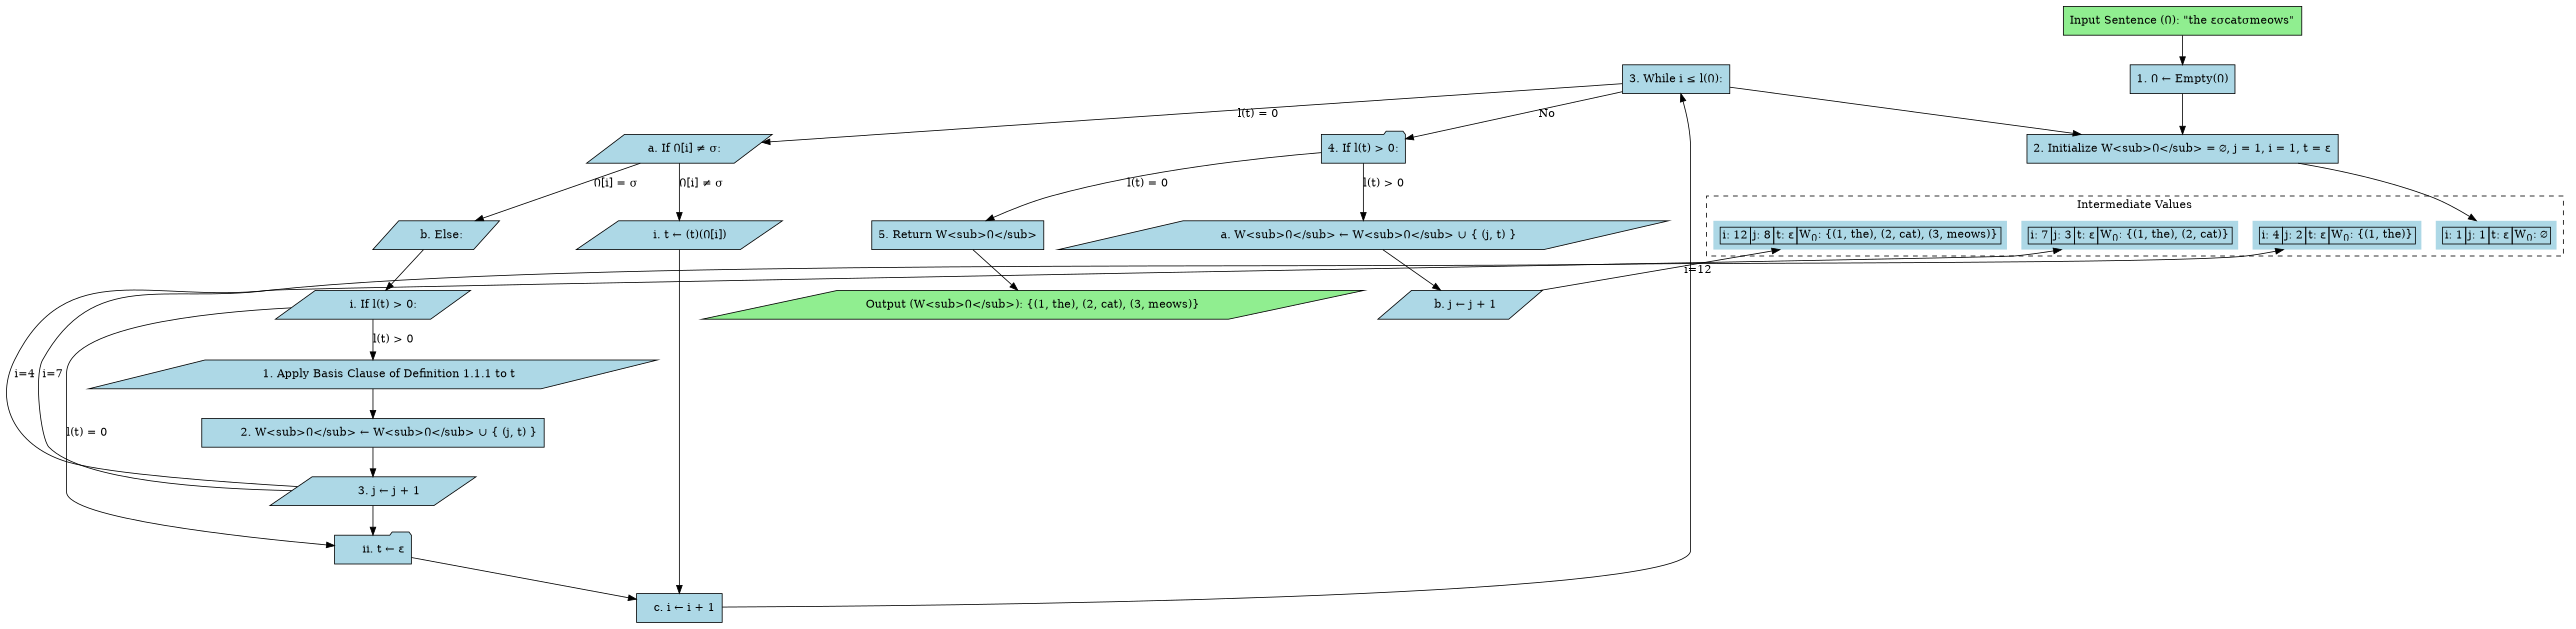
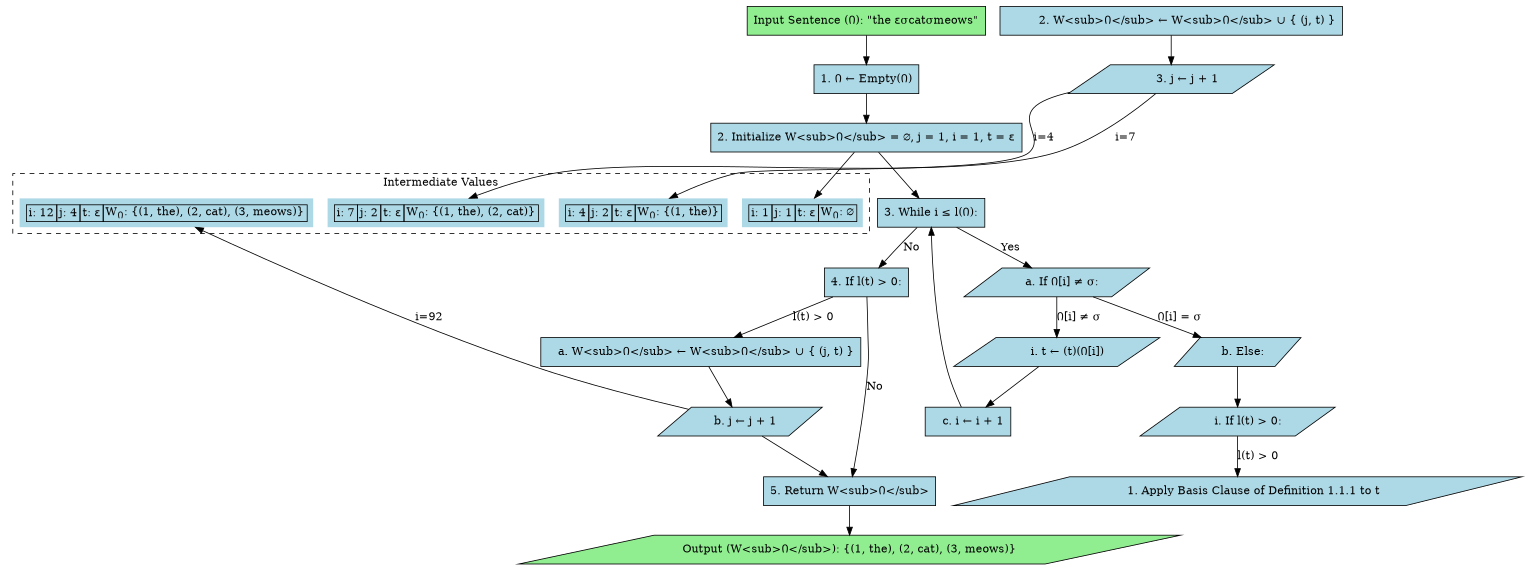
  digraph {
    rankdir=TB
    node [fillcolor=lightblue shape=parallelogram style=filled]
    n1 [label=<       <table border="0" cellborder="1" cellspacing="0">         <tr><td port="f0">i: 1</td><td port="f1">j: 1</td><td port="f2">t: &epsilon;</td><td port="f3">W<sub>&#7320;</sub>: &empty;</td></tr>       </table>     > shape=none]
    n2 [label=<       <table border="0" cellborder="1" cellspacing="0">         <tr><td port="f0">i: 4</td><td port="f1">j: 2</td><td port="f2">t: &epsilon;</td><td port="f3">W<sub>&#7320;</sub>: {(1, the)}</td></tr>       </table>     > shape=none]
-   n3 [label=<       <table border="0" cellborder="1" cellspacing="0">         <tr><td port="f0">i: 7</td><td port="f1">j: 3</td><td port="f2">t: &epsilon;</td><td port="f3">W<sub>&#7320;</sub>: {(1, the), (2, cat)}</td></tr>       </table>     > shape=none]
-   n4 [label=<       <table border="0" cellborder="1" cellspacing="0">         <tr><td port="f0">i: 12</td><td port="f1">j: 8</td><td port="f2">t: &epsilon;</td><td port="f3">W<sub>&#7320;</sub>: {(1, the), (2, cat), (3, meows)}</td></tr>       </table>     > shape=none]
+   n3 [label=<       <table border="0" cellborder="1" cellspacing="0">         <tr><td port="f0">i: 7</td><td port="f1">j: 2</td><td port="f2">t: &epsilon;</td><td port="f3">W<sub>&#7320;</sub>: {(1, the), (2, cat)}</td></tr>       </table>     > shape=none]
+   n4 [label=<       <table border="0" cellborder="1" cellspacing="0">         <tr><td port="f0">i: 12</td><td port="f1">j: 4</td><td port="f2">t: &epsilon;</td><td port="f3">W<sub>&#7320;</sub>: {(1, the), (2, cat), (3, meows)}</td></tr>       </table>     > shape=none]
    n5 [fillcolor=lightgreen label="Input Sentence (&#7320;): \"the &epsilon;&sigma;cat&sigma;meows\"" shape=box]
    n6 [label="1. &#7320; &larr; Empty(&#7320;)" shape=box]
    n7 [label="2. Initialize W<sub>&#7320;</sub> = &empty;, j = 1, i = 1, t = &epsilon;" shape=box]
    n8 [label="3. While i &le; l(&#7320;):" shape=box]
    n9 [label="&nbsp;&nbsp;&nbsp;a. If &#7320;[i] &ne; &sigma;:"]
-   n10 [label="4. If l(t) > 0:" shape=folder]
+   n10 [label="4. If l(t) > 0:" shape=box]
    n11 [label="&nbsp;&nbsp;&nbsp;&nbsp;&nbsp;&nbsp;i. t &larr; (t)(&#7320;[i])"]
    n12 [label="&nbsp;&nbsp;&nbsp;b. Else:"]
-   n13 [label="&nbsp;&nbsp;&nbsp;a. W<sub>&#7320;</sub> &larr; W<sub>&#7320;</sub> &cup; { (j, t) }"]
+   n13 [label="&nbsp;&nbsp;&nbsp;a. W<sub>&#7320;</sub> &larr; W<sub>&#7320;</sub> &cup; { (j, t) }" shape=box]
    n14 [label="5. Return W<sub>&#7320;</sub>" shape=box]
    n15 [label="&nbsp;&nbsp;&nbsp;c. i &larr; i + 1" shape=box]
    n16 [label="&nbsp;&nbsp;&nbsp;&nbsp;&nbsp;&nbsp;i. If l(t) > 0:"]
    n17 [label="&nbsp;&nbsp;&nbsp;&nbsp;&nbsp;&nbsp;&nbsp;&nbsp;&nbsp;1. Apply Basis Clause of Definition 1.1.1 to t"]
-   n18 [label="&nbsp;&nbsp;&nbsp;&nbsp;&nbsp;&nbsp;ii. t &larr; &epsilon;" shape=folder]
    n19 [label="&nbsp;&nbsp;&nbsp;&nbsp;&nbsp;&nbsp;&nbsp;&nbsp;&nbsp;2. W<sub>&#7320;</sub> &larr; W<sub>&#7320;</sub> &cup; { (j, t) }" shape=box]
    n20 [label="&nbsp;&nbsp;&nbsp;&nbsp;&nbsp;&nbsp;&nbsp;&nbsp;&nbsp;3. j &larr; j + 1"]
    n21 [label="&nbsp;&nbsp;&nbsp;b. j &larr; j + 1"]
    n22 [fillcolor=lightgreen label="Output (W<sub>&#7320;</sub>): {(1, the), (2, cat), (3, meows)}"]
    subgraph cluster_1 {
      label="Intermediate Values"
      style=dashed
      n1
      n2
      n3
      n4
    }
    n5 -> n6
    n6 -> n7
    n7 -> n1
-   n8 -> n7
-   n8 -> n9 [label="l(t) = 0"]
+   n7 -> n8
+   n8 -> n9 [label=Yes]
    n8 -> n10 [label=No]
    n9 -> n11 [label="&#7320;[i] &ne; &sigma;"]
    n9 -> n12 [label="&#7320;[i] = &sigma;"]
    n10 -> n13 [label="l(t) > 0"]
-   n10 -> n14 [label="l(t) = 0"]
+   n10 -> n14 [label=No]
    n11 -> n15
    n12 -> n16
    n13 -> n21
    n14 -> n22
    n15 -> n8
    n16 -> n17 [label="l(t) > 0"]
-   n16 -> n18 [label="l(t) = 0"]
-   n17 -> n19
-   n18 -> n15
    n19 -> n20
    n20 -> n2 [constraint=false label="i=4"]
    n20 -> n3 [constraint=false label="i=7"]
-   n20 -> n18
-   n21 -> n4 [constraint=false label="i=12"]
+   n21 -> n4 [constraint=false label="i=92"]
+   n21 -> n14
  }
